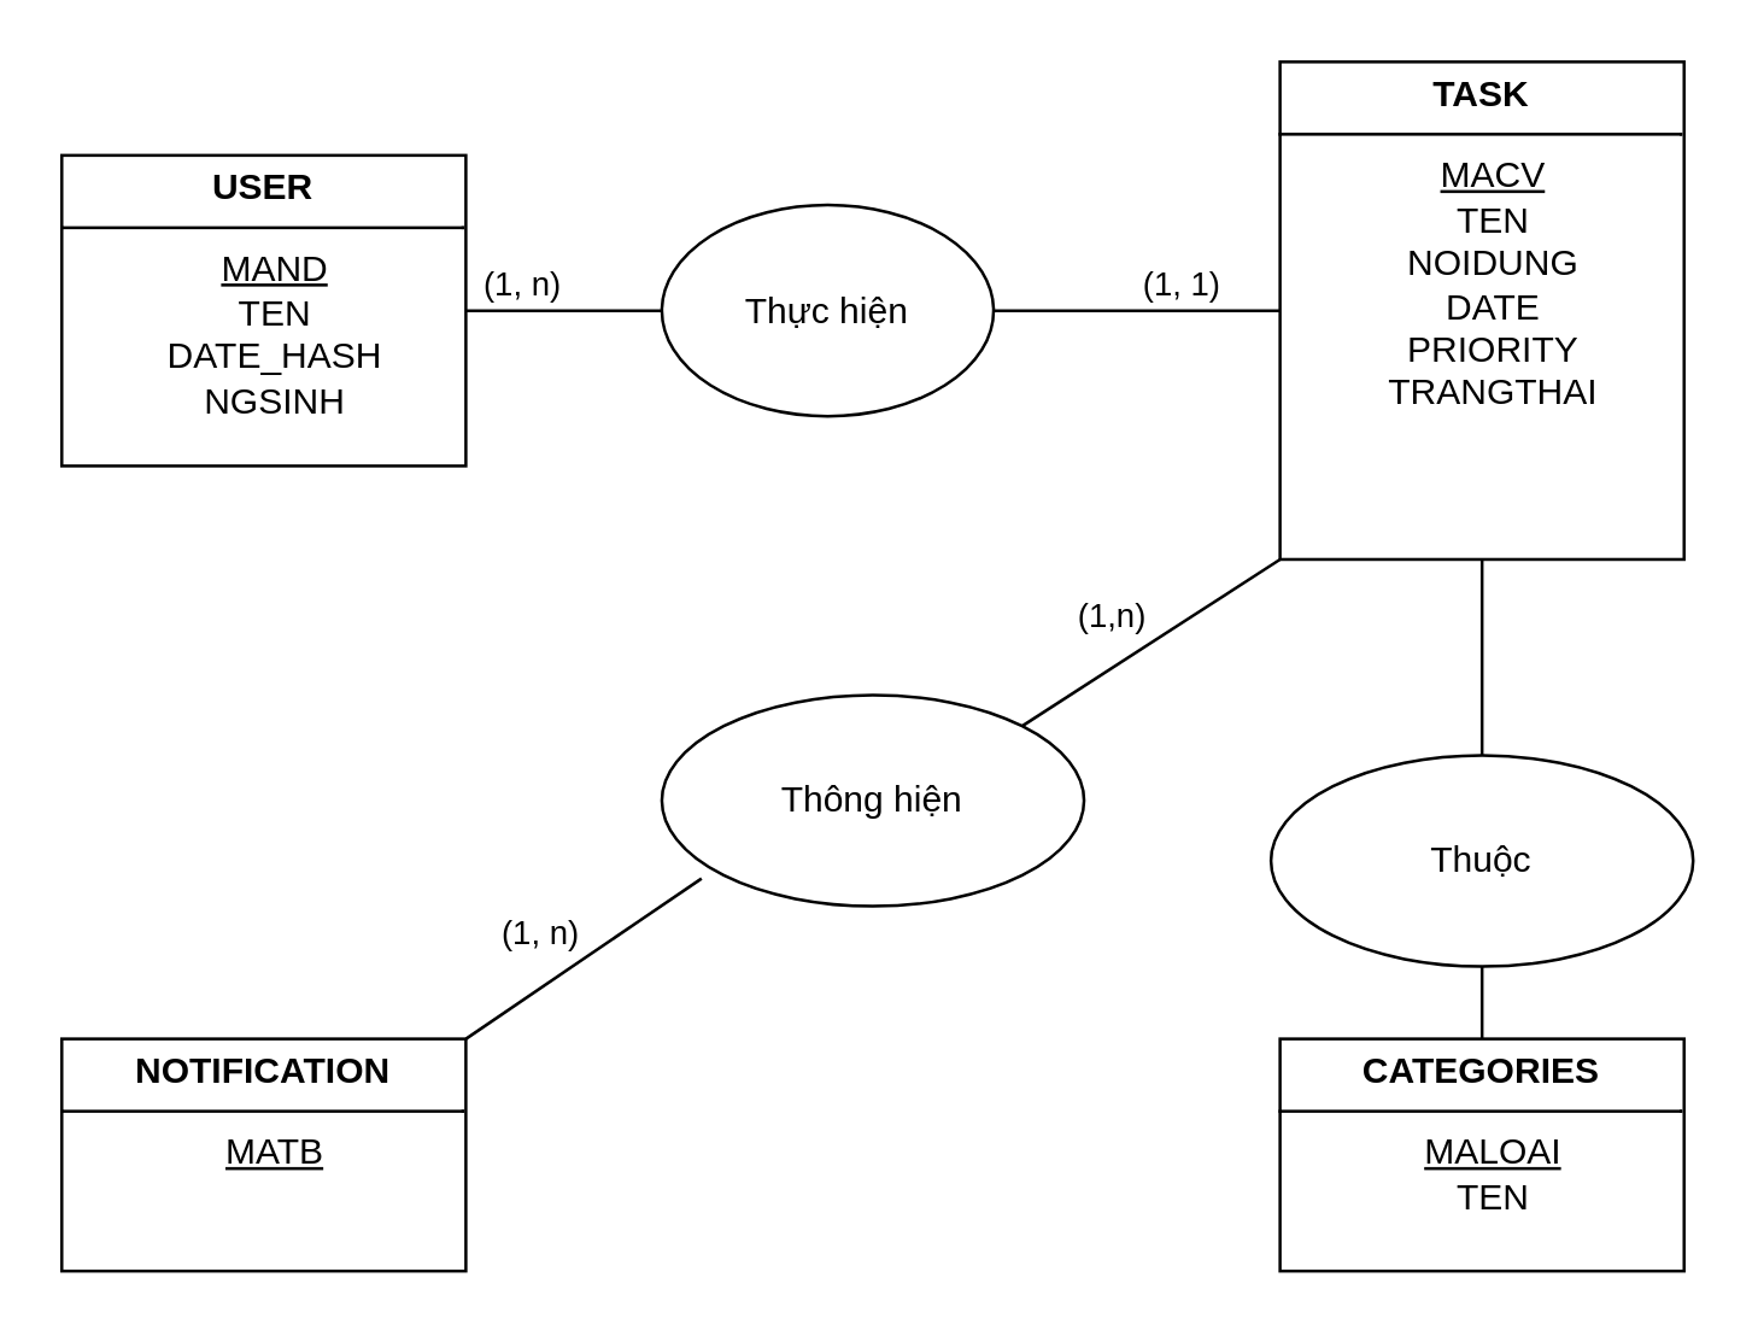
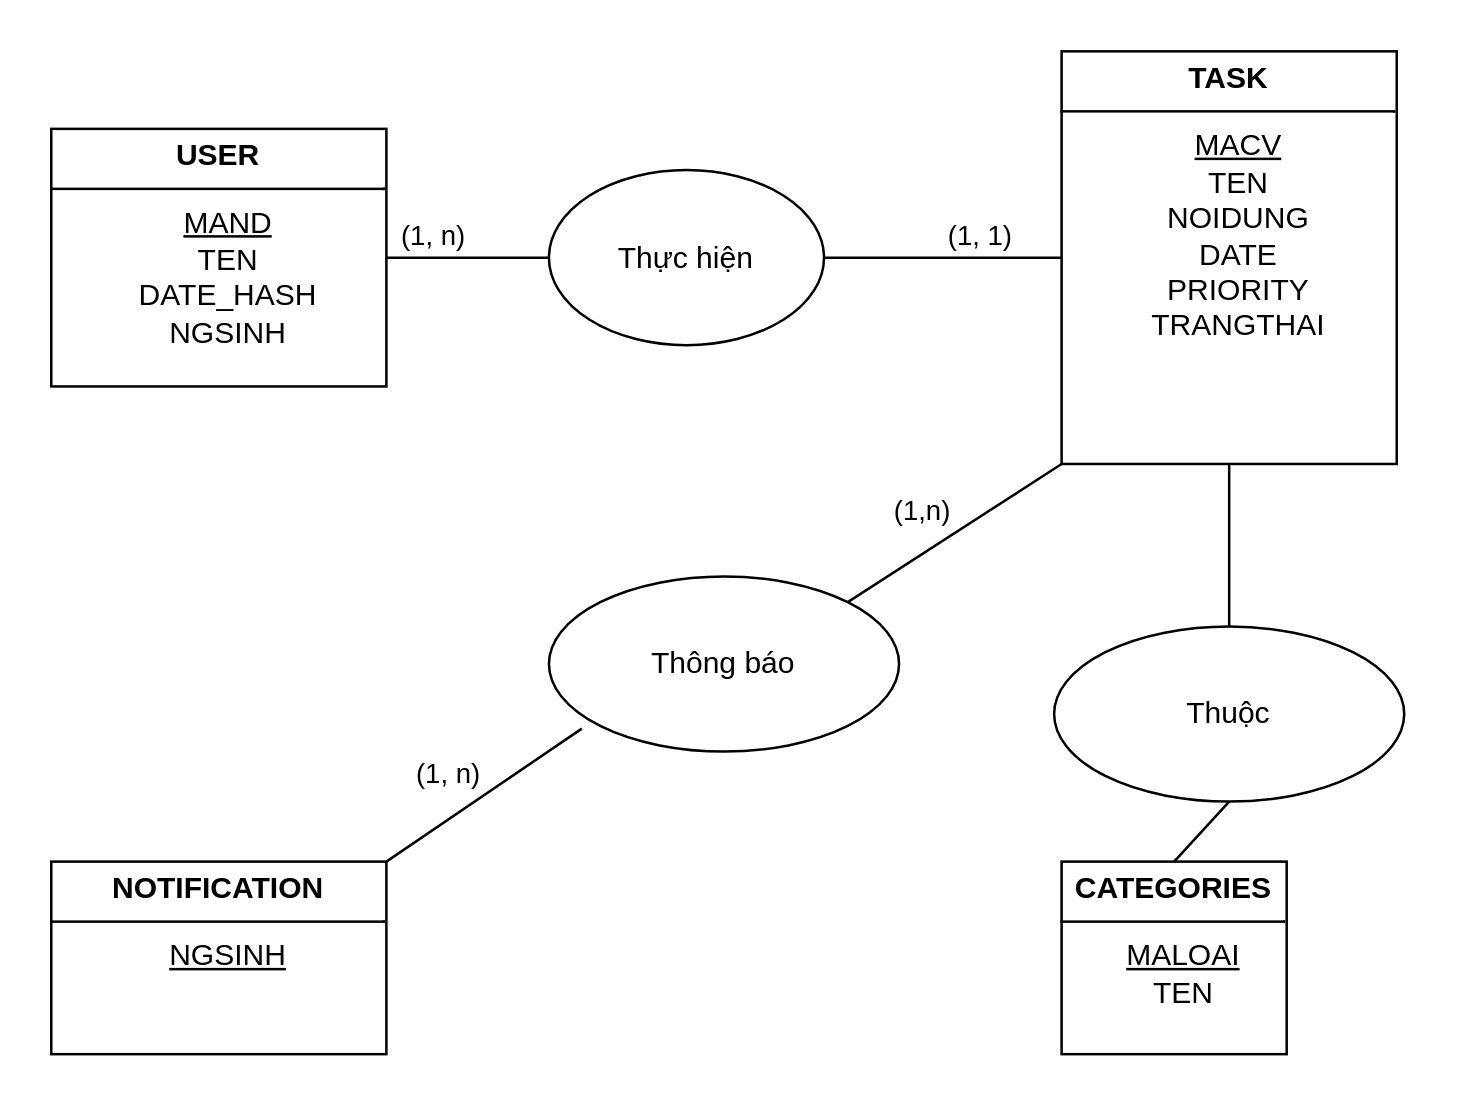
  <mxCell id="0" />
  <mxCell id="1" parent="0" />
  <mxCell id="2" value="&lt;p style=&quot;margin: 4px 0px 0px;&quot;&gt;&lt;b&gt;USER&lt;/b&gt;&lt;/p&gt;&lt;hr size=&quot;1&quot; style=&quot;border-style:solid;&quot;&gt;&lt;p style=&quot;margin: 0px 0px 0px 8px;&quot;&gt;&lt;u&gt;MAND&lt;/u&gt;&lt;/p&gt;&lt;p style=&quot;margin: 0px 0px 0px 8px;&quot;&gt;TEN&lt;/p&gt;&lt;p style=&quot;margin: 0px 0px 0px 8px;&quot;&gt;DATE_HASH&lt;/p&gt;&lt;p style=&quot;margin: 0px 0px 0px 8px;&quot;&gt;NGSINH&lt;/p&gt;" style="verticalAlign=top;align=center;overflow=fill;html=1;whiteSpace=wrap;" vertex="1" parent="1"><mxGeometry x="20" y="51" width="134" height="103" as="geometry" /></mxCell>
  <mxCell id="3" value="&lt;p style=&quot;margin: 4px 0px 0px;&quot;&gt;&lt;b style=&quot;&quot;&gt;TASK&lt;/b&gt;&lt;/p&gt;&lt;hr style=&quot;border-style:solid;&quot; size=&quot;1&quot;&gt;&lt;p style=&quot;margin:0px;margin-left:8px;&quot;&gt;&lt;u&gt;MACV&lt;/u&gt;&lt;/p&gt;&lt;p style=&quot;margin:0px;margin-left:8px;&quot;&gt;TEN&lt;/p&gt;&lt;p style=&quot;margin:0px;margin-left:8px;&quot;&gt;NOIDUNG&lt;/p&gt;&lt;p style=&quot;margin:0px;margin-left:8px;&quot;&gt;DATE&lt;/p&gt;&lt;p style=&quot;margin:0px;margin-left:8px;&quot;&gt;PRIORITY&lt;/p&gt;&lt;p style=&quot;margin:0px;margin-left:8px;&quot;&gt;TRANGTHAI&lt;/p&gt;" style="verticalAlign=top;align=center;overflow=fill;html=1;whiteSpace=wrap;" vertex="1" parent="1"><mxGeometry x="424" y="20" width="134" height="165" as="geometry" /></mxCell>
- <mxCell id="4" value="&lt;p style=&quot;margin: 4px 0px 0px;&quot;&gt;&lt;b&gt;CATEGORIES&lt;/b&gt;&lt;/p&gt;&lt;hr size=&quot;1&quot; style=&quot;border-style:solid;&quot;&gt;&lt;p style=&quot;margin: 0px 0px 0px 8px;&quot;&gt;&lt;u&gt;MALOAI&lt;/u&gt;&lt;/p&gt;&lt;p style=&quot;margin: 0px 0px 0px 8px;&quot;&gt;TEN&lt;/p&gt;" style="verticalAlign=top;align=center;overflow=fill;html=1;whiteSpace=wrap;" vertex="1" parent="1"><mxGeometry x="424" y="344" width="134" height="77" as="geometry" /></mxCell>
- <mxCell id="5" value="&lt;p style=&quot;margin: 4px 0px 0px;&quot;&gt;&lt;b&gt;NOTIFICATION&lt;/b&gt;&lt;/p&gt;&lt;hr size=&quot;1&quot; style=&quot;border-style:solid;&quot;&gt;&lt;p style=&quot;margin: 0px 0px 0px 8px;&quot;&gt;&lt;u&gt;MATB&lt;/u&gt;&lt;/p&gt;" style="verticalAlign=top;align=center;overflow=fill;html=1;whiteSpace=wrap;" vertex="1" parent="1"><mxGeometry x="20" y="344" width="134" height="77" as="geometry" /></mxCell>
+ <mxCell id="4" value="&lt;p style=&quot;margin: 4px 0px 0px;&quot;&gt;&lt;b&gt;CATEGORIES&lt;/b&gt;&lt;/p&gt;&lt;hr size=&quot;1&quot; style=&quot;border-style:solid;&quot;&gt;&lt;p style=&quot;margin: 0px 0px 0px 8px;&quot;&gt;&lt;u&gt;MALOAI&lt;/u&gt;&lt;/p&gt;&lt;p style=&quot;margin: 0px 0px 0px 8px;&quot;&gt;TEN&lt;/p&gt;" style="verticalAlign=top;align=center;overflow=fill;html=1;whiteSpace=wrap;" vertex="1" parent="1"><mxGeometry x="424" y="344" width="90" height="77" as="geometry" /></mxCell>
+ <mxCell id="5" value="&lt;p style=&quot;margin: 4px 0px 0px;&quot;&gt;&lt;b&gt;NOTIFICATION&lt;/b&gt;&lt;/p&gt;&lt;hr size=&quot;1&quot; style=&quot;border-style:solid;&quot;&gt;&lt;p style=&quot;margin: 0px 0px 0px 8px;&quot;&gt;&lt;u&gt;NGSINH&lt;/u&gt;&lt;/p&gt;" style="verticalAlign=top;align=center;overflow=fill;html=1;whiteSpace=wrap;" vertex="1" parent="1"><mxGeometry x="20" y="344" width="134" height="77" as="geometry" /></mxCell>
  <mxCell id="6" value="Thực hiện" style="ellipse;whiteSpace=wrap;html=1;" vertex="1" parent="1"><mxGeometry x="219" y="67.5" width="110" height="70" as="geometry" /></mxCell>
  <mxCell id="7" value="(1, n)" style="endArrow=none;html=1;rounded=0;exitX=1;exitY=0.5;exitDx=0;exitDy=0;entryX=0;entryY=0.5;entryDx=0;entryDy=0;align=right;horizontal=1;verticalAlign=bottom;" edge="1" parent="1" source="2" target="6"><mxGeometry width="50" height="50" relative="1" as="geometry"><mxPoint x="329" y="194" as="sourcePoint" /><mxPoint x="379" y="144" as="targetPoint" /></mxGeometry></mxCell>
  <mxCell id="8" value="(1, 1)" style="endArrow=none;html=1;rounded=0;exitX=1;exitY=0.5;exitDx=0;exitDy=0;entryX=0;entryY=0.5;entryDx=0;entryDy=0;align=left;verticalAlign=bottom;" edge="1" parent="1" source="6" target="3"><mxGeometry width="50" height="50" relative="1" as="geometry"><mxPoint x="329" y="194" as="sourcePoint" /><mxPoint x="379" y="144" as="targetPoint" /></mxGeometry></mxCell>
  <mxCell id="9" value="Thuộc" style="ellipse;whiteSpace=wrap;html=1;" vertex="1" parent="1"><mxGeometry x="421" y="250" width="140" height="70" as="geometry" /></mxCell>
  <mxCell id="10" value="" style="endArrow=none;html=1;rounded=0;exitX=0.5;exitY=0;exitDx=0;exitDy=0;entryX=0.5;entryY=1;entryDx=0;entryDy=0;" edge="1" parent="1" source="9" target="3"><mxGeometry width="50" height="50" relative="1" as="geometry"><mxPoint x="329" y="194" as="sourcePoint" /><mxPoint x="379" y="144" as="targetPoint" /></mxGeometry></mxCell>
  <mxCell id="11" value="" style="endArrow=none;html=1;rounded=0;exitX=0.5;exitY=0;exitDx=0;exitDy=0;entryX=0.5;entryY=1;entryDx=0;entryDy=0;" edge="1" parent="1" source="4" target="9"><mxGeometry width="50" height="50" relative="1" as="geometry"><mxPoint x="329" y="194" as="sourcePoint" /><mxPoint x="379" y="144" as="targetPoint" /></mxGeometry></mxCell>
- <mxCell id="12" value="Thông hiện" style="ellipse;whiteSpace=wrap;html=1;" vertex="1" parent="1"><mxGeometry x="219" y="230" width="140" height="70" as="geometry" /></mxCell>
+ <mxCell id="12" value="Thông báo" style="ellipse;whiteSpace=wrap;html=1;" vertex="1" parent="1"><mxGeometry x="219" y="230" width="140" height="70" as="geometry" /></mxCell>
  <mxCell id="13" value="(1, n)" style="endArrow=none;html=1;rounded=0;exitX=1;exitY=0;exitDx=0;exitDy=0;entryX=0.094;entryY=0.869;entryDx=0;entryDy=0;entryPerimeter=0;align=right;verticalAlign=bottom;" edge="1" parent="1" source="5" target="12"><mxGeometry width="50" height="50" relative="1" as="geometry"><mxPoint x="329" y="194" as="sourcePoint" /><mxPoint x="208" y="279" as="targetPoint" /></mxGeometry></mxCell>
  <mxCell id="14" value="(1,n)" style="endArrow=none;html=1;rounded=0;exitX=1;exitY=0;exitDx=0;exitDy=0;entryX=0;entryY=1;entryDx=0;entryDy=0;align=right;verticalAlign=bottom;" edge="1" parent="1" source="12" target="3"><mxGeometry width="50" height="50" relative="1" as="geometry"><mxPoint x="329" y="194" as="sourcePoint" /><mxPoint x="379" y="144" as="targetPoint" /></mxGeometry></mxCell>
